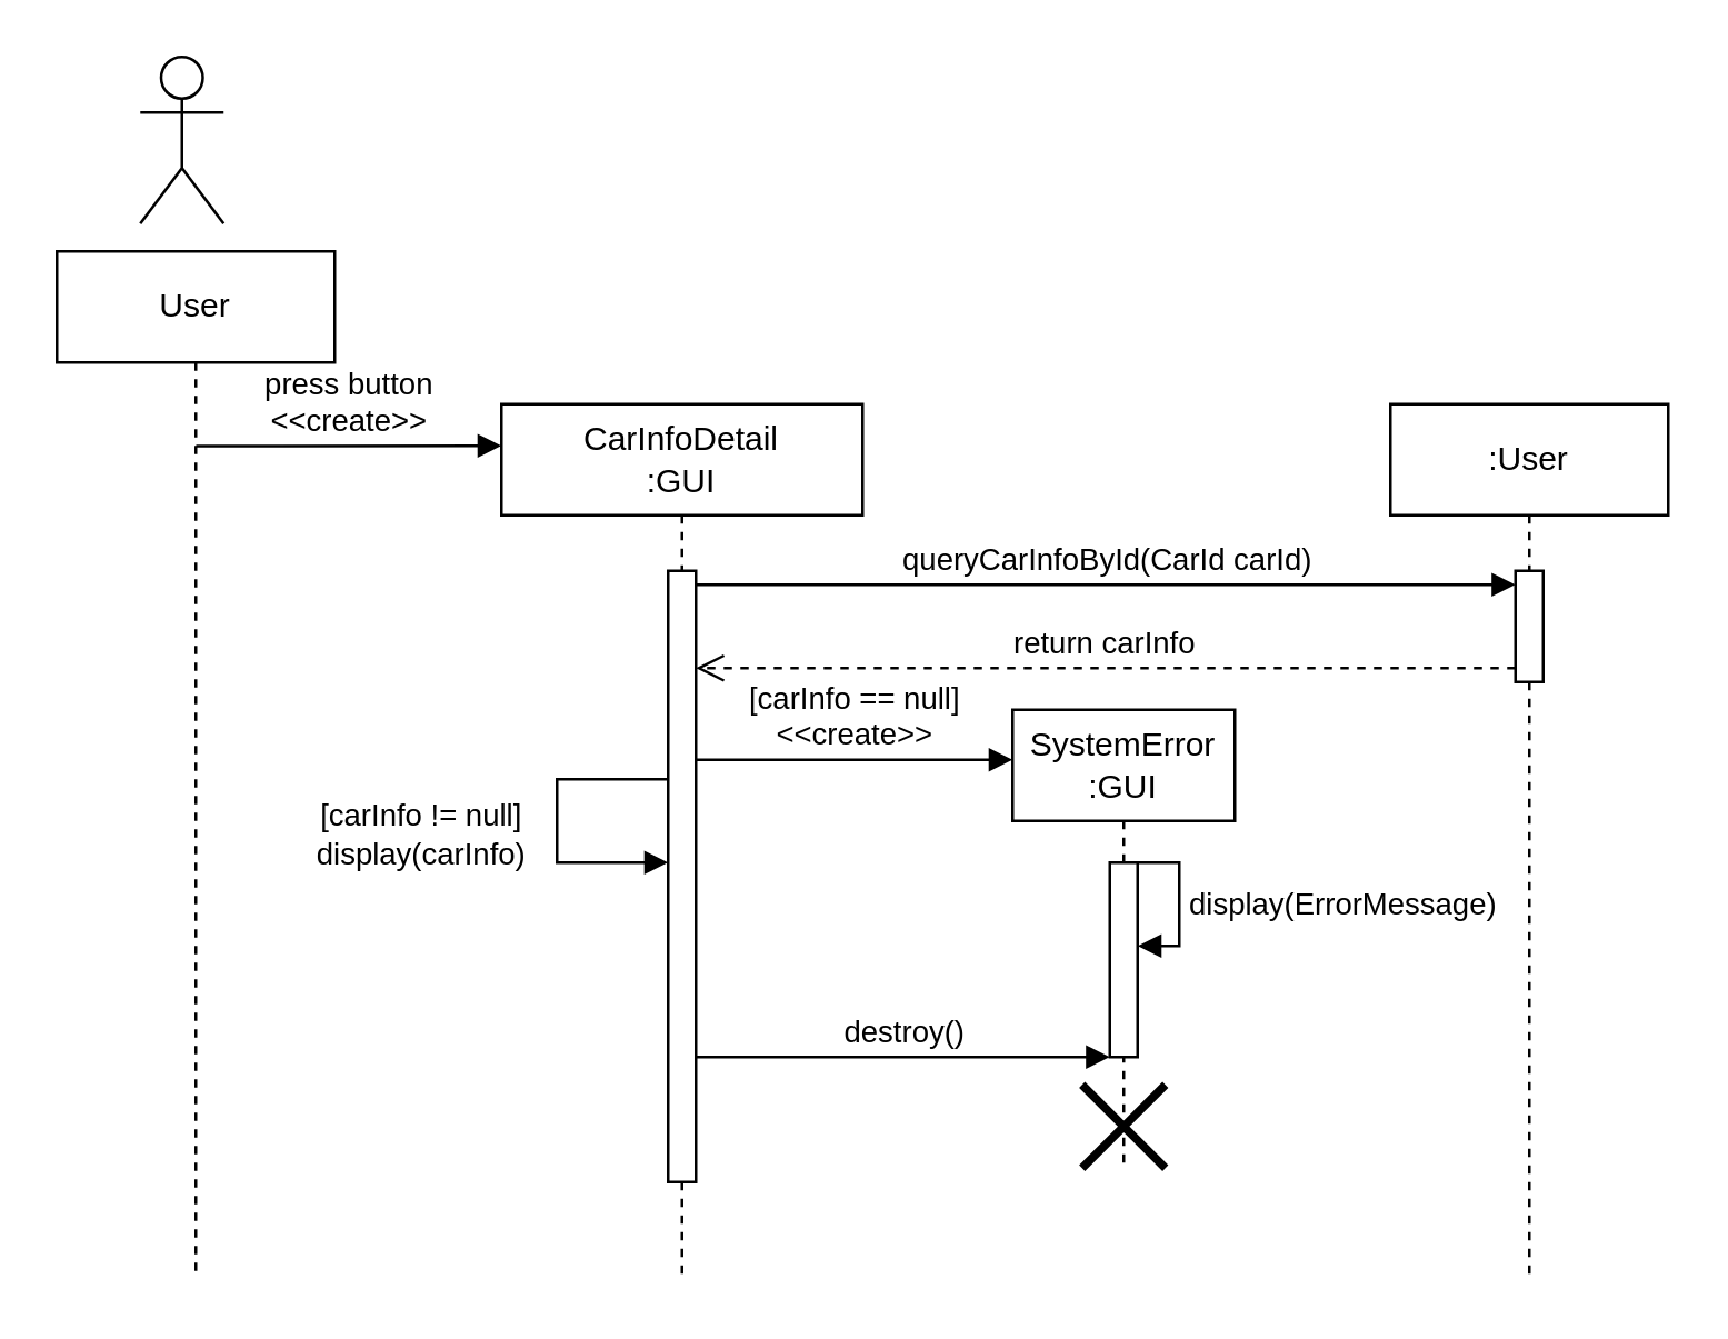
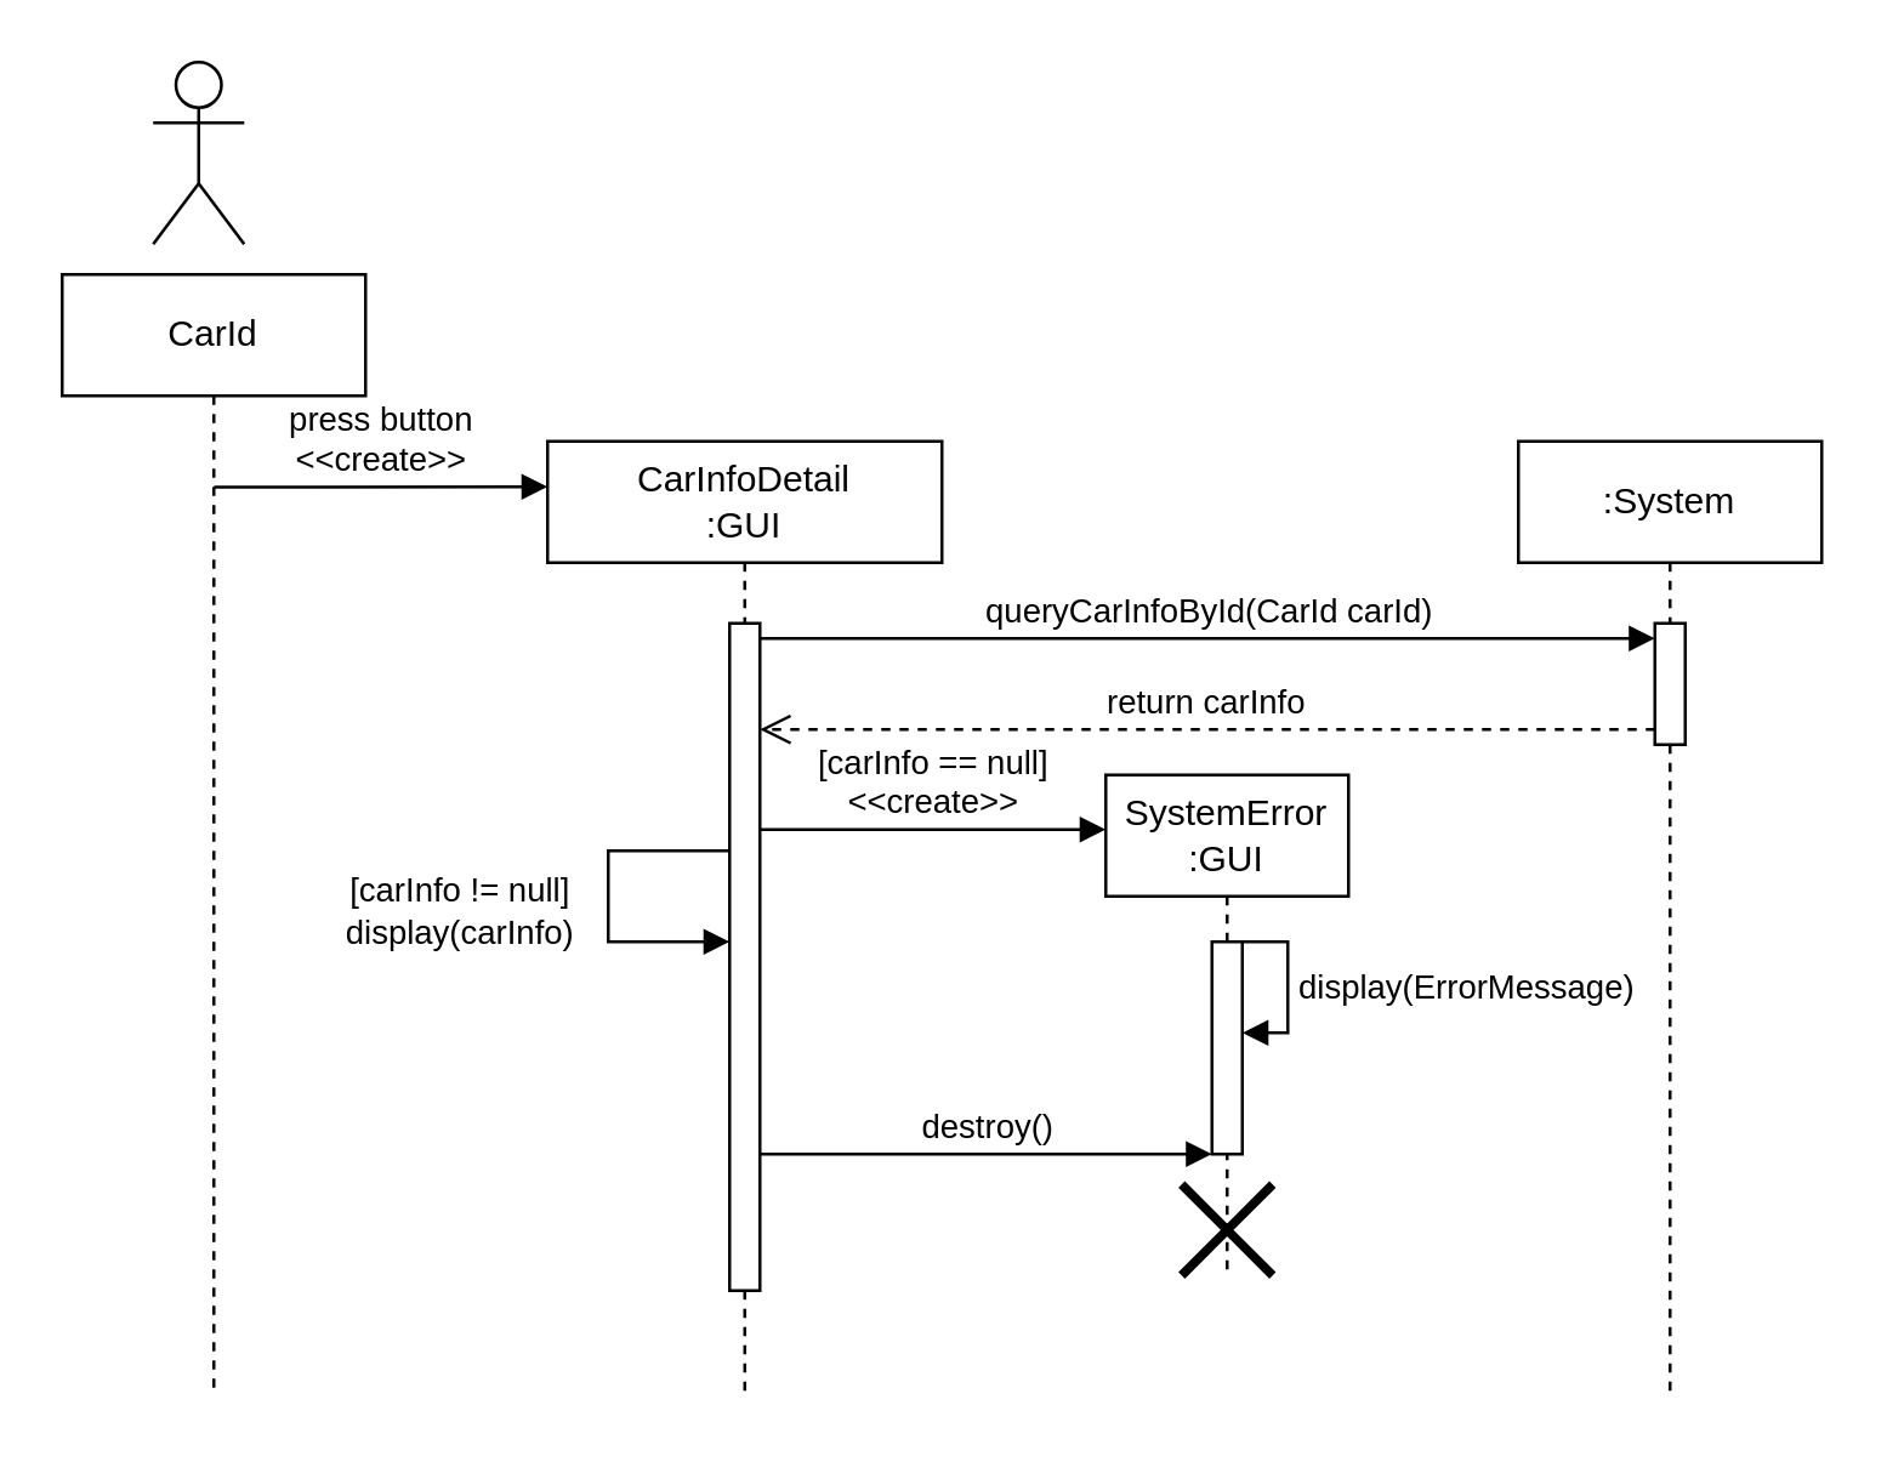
  <mxCell id="0" />
  <mxCell id="1" parent="0" />
  <mxCell id="2" value="" style="shape=umlActor;verticalLabelPosition=bottom;verticalAlign=top;html=1;" parent="1" vertex="1"><mxGeometry x="50" y="20" width="30" height="60" as="geometry" /></mxCell>
- <mxCell id="3" value="User" style="shape=umlLifeline;perimeter=lifelinePerimeter;whiteSpace=wrap;html=1;container=1;dropTarget=0;collapsible=0;recursiveResize=0;outlineConnect=0;portConstraint=eastwest;newEdgeStyle={&quot;edgeStyle&quot;:&quot;elbowEdgeStyle&quot;,&quot;elbow&quot;:&quot;vertical&quot;,&quot;curved&quot;:0,&quot;rounded&quot;:0};" parent="1" vertex="1"><mxGeometry x="20" y="90" width="100" height="370" as="geometry" /></mxCell>
+ <mxCell id="3" value="CarId" style="shape=umlLifeline;perimeter=lifelinePerimeter;whiteSpace=wrap;html=1;container=1;dropTarget=0;collapsible=0;recursiveResize=0;outlineConnect=0;portConstraint=eastwest;newEdgeStyle={&quot;edgeStyle&quot;:&quot;elbowEdgeStyle&quot;,&quot;elbow&quot;:&quot;vertical&quot;,&quot;curved&quot;:0,&quot;rounded&quot;:0};" parent="1" vertex="1"><mxGeometry x="20" y="90" width="100" height="370" as="geometry" /></mxCell>
  <mxCell id="4" value="CarInfoDetail&lt;br&gt;:GUI" style="shape=umlLifeline;perimeter=lifelinePerimeter;whiteSpace=wrap;html=1;container=1;dropTarget=0;collapsible=0;recursiveResize=0;outlineConnect=0;portConstraint=eastwest;newEdgeStyle={&quot;edgeStyle&quot;:&quot;elbowEdgeStyle&quot;,&quot;elbow&quot;:&quot;vertical&quot;,&quot;curved&quot;:0,&quot;rounded&quot;:0};" parent="1" vertex="1"><mxGeometry x="180" y="145" width="130" height="315" as="geometry" /></mxCell>
  <mxCell id="5" value="" style="html=1;points=[];perimeter=orthogonalPerimeter;outlineConnect=0;targetShapes=umlLifeline;portConstraint=eastwest;newEdgeStyle={&quot;edgeStyle&quot;:&quot;elbowEdgeStyle&quot;,&quot;elbow&quot;:&quot;vertical&quot;,&quot;curved&quot;:0,&quot;rounded&quot;:0};" parent="4" vertex="1"><mxGeometry x="60" y="60" width="10" height="220" as="geometry" /></mxCell>
  <mxCell id="6" value="[carInfo != null]&lt;br&gt;display(carInfo)" style="html=1;align=center;spacingLeft=2;endArrow=block;rounded=0;edgeStyle=orthogonalEdgeStyle;curved=0;rounded=0;" parent="4" source="5" target="5" edge="1"><mxGeometry x="0.091" y="-50" relative="1" as="geometry"><mxPoint x="-60" y="135" as="sourcePoint" /><Array as="points"><mxPoint x="20" y="135" /><mxPoint x="20" y="165" /></Array><mxPoint x="-55" y="165" as="targetPoint" /><mxPoint as="offset" /></mxGeometry></mxCell>
  <mxCell id="7" value="press button&lt;br&gt;&amp;lt;&amp;lt;create&amp;gt;&amp;gt;" style="html=1;verticalAlign=bottom;endArrow=block;edgeStyle=elbowEdgeStyle;elbow=vertical;curved=0;rounded=0;entryX=0;entryY=0.06;entryDx=0;entryDy=0;entryPerimeter=0;" parent="1" edge="1"><mxGeometry width="80" relative="1" as="geometry"><mxPoint x="70.1" y="160.1" as="sourcePoint" /><mxPoint x="180" y="160" as="targetPoint" /><Array as="points" /></mxGeometry></mxCell>
- <mxCell id="8" value=":User" style="shape=umlLifeline;perimeter=lifelinePerimeter;whiteSpace=wrap;html=1;container=1;dropTarget=0;collapsible=0;recursiveResize=0;outlineConnect=0;portConstraint=eastwest;newEdgeStyle={&quot;edgeStyle&quot;:&quot;elbowEdgeStyle&quot;,&quot;elbow&quot;:&quot;vertical&quot;,&quot;curved&quot;:0,&quot;rounded&quot;:0};" parent="1" vertex="1"><mxGeometry x="500" y="145" width="100" height="315" as="geometry" /></mxCell>
+ <mxCell id="8" value=":System" style="shape=umlLifeline;perimeter=lifelinePerimeter;whiteSpace=wrap;html=1;container=1;dropTarget=0;collapsible=0;recursiveResize=0;outlineConnect=0;portConstraint=eastwest;newEdgeStyle={&quot;edgeStyle&quot;:&quot;elbowEdgeStyle&quot;,&quot;elbow&quot;:&quot;vertical&quot;,&quot;curved&quot;:0,&quot;rounded&quot;:0};" parent="1" vertex="1"><mxGeometry x="500" y="145" width="100" height="315" as="geometry" /></mxCell>
  <mxCell id="9" value="" style="html=1;points=[];perimeter=orthogonalPerimeter;outlineConnect=0;targetShapes=umlLifeline;portConstraint=eastwest;newEdgeStyle={&quot;edgeStyle&quot;:&quot;elbowEdgeStyle&quot;,&quot;elbow&quot;:&quot;vertical&quot;,&quot;curved&quot;:0,&quot;rounded&quot;:0};" parent="8" vertex="1"><mxGeometry x="45" y="60" width="10" height="40" as="geometry" /></mxCell>
  <mxCell id="10" value="return carInfo" style="html=1;verticalAlign=bottom;endArrow=open;dashed=1;endSize=8;edgeStyle=elbowEdgeStyle;elbow=vertical;curved=0;rounded=0;" parent="1" source="9" target="5" edge="1"><mxGeometry relative="1" as="geometry"><mxPoint x="475" y="230" as="sourcePoint" /><mxPoint x="270" y="230" as="targetPoint" /><Array as="points"><mxPoint x="490" y="240" /><mxPoint x="350" y="230" /></Array></mxGeometry></mxCell>
  <mxCell id="11" value="SystemError&lt;br&gt;:GUI" style="shape=umlLifeline;perimeter=lifelinePerimeter;whiteSpace=wrap;html=1;container=1;dropTarget=0;collapsible=0;recursiveResize=0;outlineConnect=0;portConstraint=eastwest;newEdgeStyle={&quot;edgeStyle&quot;:&quot;elbowEdgeStyle&quot;,&quot;elbow&quot;:&quot;vertical&quot;,&quot;curved&quot;:0,&quot;rounded&quot;:0};" parent="1" vertex="1"><mxGeometry x="364" y="255" width="80" height="165" as="geometry" /></mxCell>
  <mxCell id="12" value="" style="html=1;points=[];perimeter=orthogonalPerimeter;outlineConnect=0;targetShapes=umlLifeline;portConstraint=eastwest;newEdgeStyle={&quot;edgeStyle&quot;:&quot;elbowEdgeStyle&quot;,&quot;elbow&quot;:&quot;vertical&quot;,&quot;curved&quot;:0,&quot;rounded&quot;:0};" parent="11" vertex="1"><mxGeometry x="35" y="55" width="10" height="70" as="geometry" /></mxCell>
  <mxCell id="13" value="" style="shape=umlDestroy;whiteSpace=wrap;html=1;strokeWidth=3;targetShapes=umlLifeline;" parent="11" vertex="1"><mxGeometry x="25" y="135" width="30" height="30" as="geometry" /></mxCell>
  <mxCell id="14" value="display(ErrorMessage)" style="html=1;align=left;spacingLeft=2;endArrow=block;rounded=0;edgeStyle=orthogonalEdgeStyle;curved=0;rounded=0;" parent="11" source="12" target="12" edge="1"><mxGeometry relative="1" as="geometry"><mxPoint x="49" y="55" as="sourcePoint" /><Array as="points"><mxPoint x="60" y="55" /><mxPoint x="60" y="85" /></Array><mxPoint x="54" y="85.0" as="targetPoint" /></mxGeometry></mxCell>
  <mxCell id="15" value="[carInfo == null]&lt;br&gt;&amp;lt;&amp;lt;create&amp;gt;&amp;gt;" style="html=1;verticalAlign=bottom;endArrow=block;edgeStyle=elbowEdgeStyle;elbow=vertical;curved=0;rounded=0;entryX=0;entryY=0.111;entryDx=0;entryDy=0;entryPerimeter=0;" parent="1" source="5" target="11" edge="1"><mxGeometry width="80" relative="1" as="geometry"><mxPoint x="220" y="270" as="sourcePoint" /><mxPoint x="310" y="275" as="targetPoint" /></mxGeometry></mxCell>
  <mxCell id="16" value="destroy()" style="html=1;verticalAlign=bottom;endArrow=block;edgeStyle=elbowEdgeStyle;elbow=horizontal;curved=0;rounded=0;" parent="1" source="5" target="12" edge="1"><mxGeometry width="80" relative="1" as="geometry"><mxPoint x="230" y="370" as="sourcePoint" /><mxPoint x="365" y="370.035" as="targetPoint" /><Array as="points"><mxPoint x="300" y="380" /></Array></mxGeometry></mxCell>
  <mxCell id="17" value="queryCarInfoById(CarId carId)" style="html=1;verticalAlign=bottom;endArrow=block;edgeStyle=elbowEdgeStyle;elbow=vertical;curved=0;rounded=0;" parent="1" source="5" target="9" edge="1"><mxGeometry width="80" relative="1" as="geometry"><mxPoint x="300" y="210" as="sourcePoint" /><mxPoint x="380" y="210" as="targetPoint" /><Array as="points"><mxPoint x="390" y="210" /></Array></mxGeometry></mxCell>
